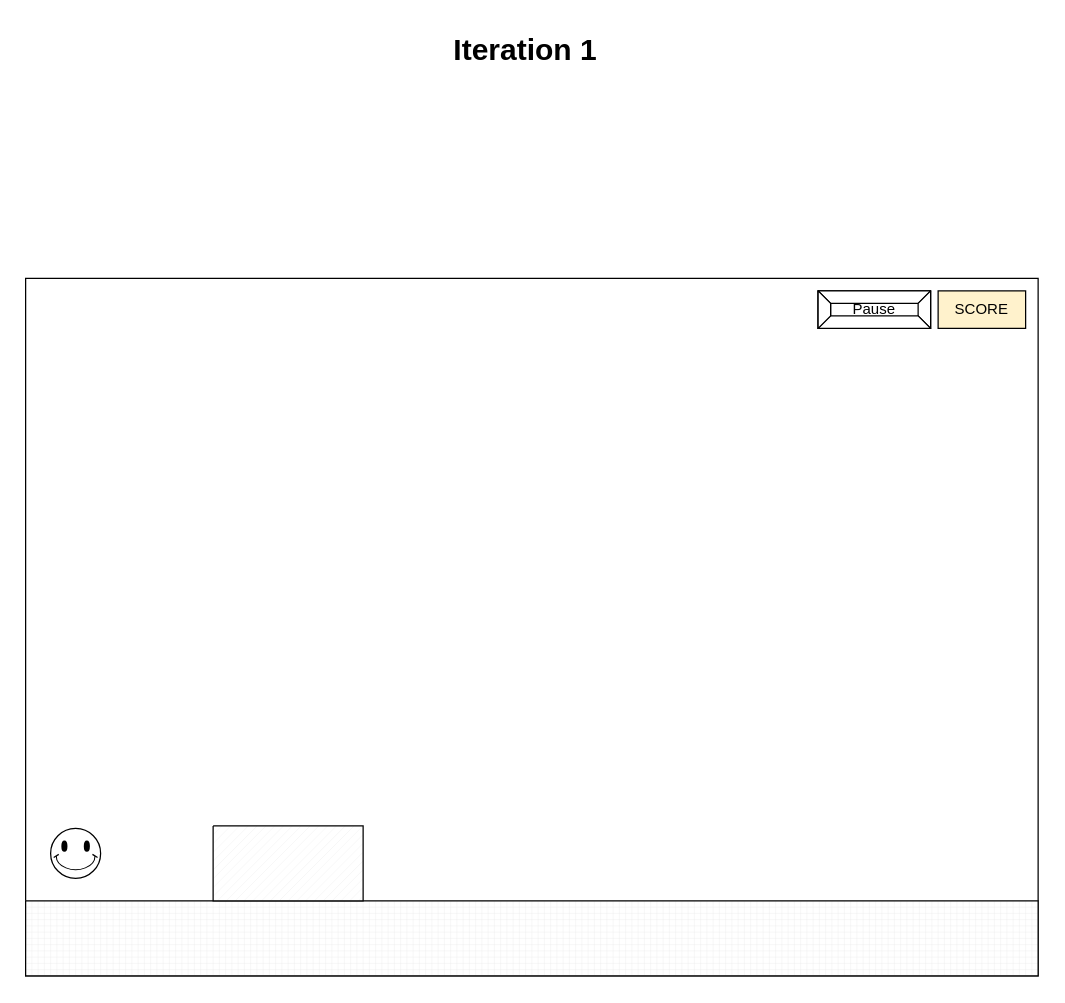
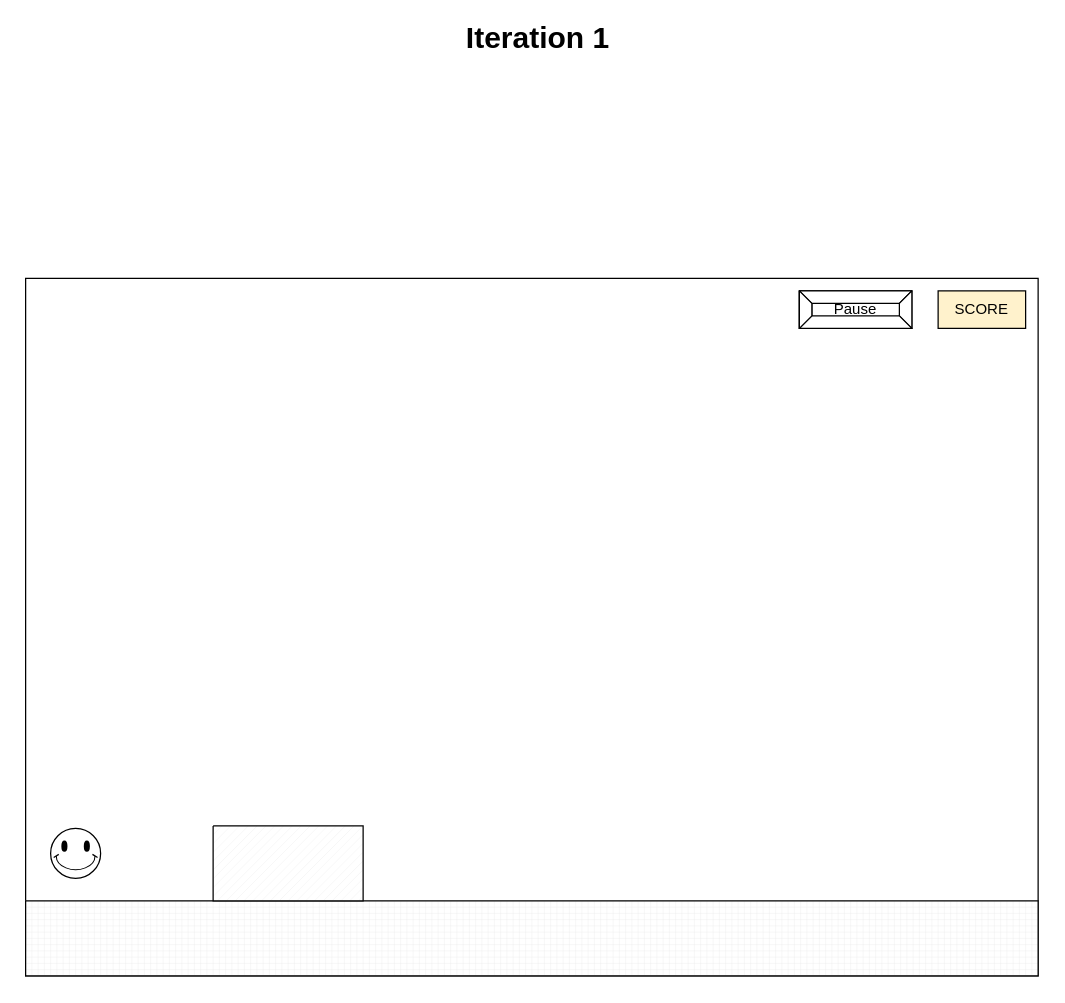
  <mxCell id="0" />
  <mxCell id="1" parent="0" />
- <mxCell id="2" value="&lt;h1&gt;Iteration 1&lt;/h1&gt;" style="text;html=1;strokeColor=none;fillColor=none;align=center;verticalAlign=middle;whiteSpace=wrap;rounded=0;" vertex="1" parent="1"><mxGeometry x="340" y="20" width="160" height="40" as="geometry" /></mxCell>
+ <mxCell id="2" value="&lt;h1&gt;Iteration 1&lt;/h1&gt;" style="text;html=1;strokeColor=none;fillColor=none;align=center;verticalAlign=middle;whiteSpace=wrap;rounded=0;" vertex="1" parent="1"><mxGeometry x="350" y="10" width="160" height="40" as="geometry" /></mxCell>
  <mxCell id="3" value="" style="rounded=0;whiteSpace=wrap;html=1;movable=0;resizable=0;rotatable=0;deletable=0;editable=0;locked=1;connectable=0;" vertex="1" parent="1"><mxGeometry x="20" y="222" width="810" height="558" as="geometry" /></mxCell>
  <mxCell id="4" value="SCORE" style="rounded=0;whiteSpace=wrap;html=1;movable=0;resizable=0;rotatable=0;deletable=0;editable=0;locked=1;connectable=0;fillColor=#fff2cc;" vertex="1" parent="1"><mxGeometry x="750" y="232" width="70" height="30" as="geometry" /></mxCell>
- <mxCell id="5" value="Pause" style="labelPosition=center;verticalLabelPosition=middle;align=center;html=1;shape=mxgraph.basic.button;dx=10;whiteSpace=wrap;movable=0;resizable=0;rotatable=0;deletable=0;editable=0;locked=1;connectable=0;" vertex="1" parent="1"><mxGeometry x="654" y="232" width="90" height="30" as="geometry" /></mxCell>
+ <mxCell id="5" value="Pause" style="labelPosition=center;verticalLabelPosition=middle;align=center;html=1;shape=mxgraph.basic.button;dx=10;whiteSpace=wrap;movable=0;resizable=0;rotatable=0;deletable=0;editable=0;locked=1;connectable=0;" vertex="1" parent="1"><mxGeometry x="639" y="232" width="90" height="30" as="geometry" /></mxCell>
  <mxCell id="6" value="" style="verticalLabelPosition=bottom;verticalAlign=top;html=1;shape=mxgraph.basic.smiley" vertex="1" parent="1"><mxGeometry x="40" y="662" width="40" height="40" as="geometry" /></mxCell>
  <mxCell id="7" value="" style="verticalLabelPosition=bottom;verticalAlign=top;html=1;shape=mxgraph.basic.patternFillRect;fillStyle=grid;step=5;fillStrokeWidth=0.2;fillStrokeColor=#dddddd;" vertex="1" parent="1"><mxGeometry x="20" y="720" width="810" height="60" as="geometry" /></mxCell>
  <mxCell id="8" value="" style="verticalLabelPosition=bottom;verticalAlign=top;html=1;shape=mxgraph.basic.patternFillRect;fillStyle=diag;step=5;fillStrokeWidth=0.2;fillStrokeColor=#dddddd;" vertex="1" parent="1"><mxGeometry x="170" y="660" width="120" height="60" as="geometry" /></mxCell>
